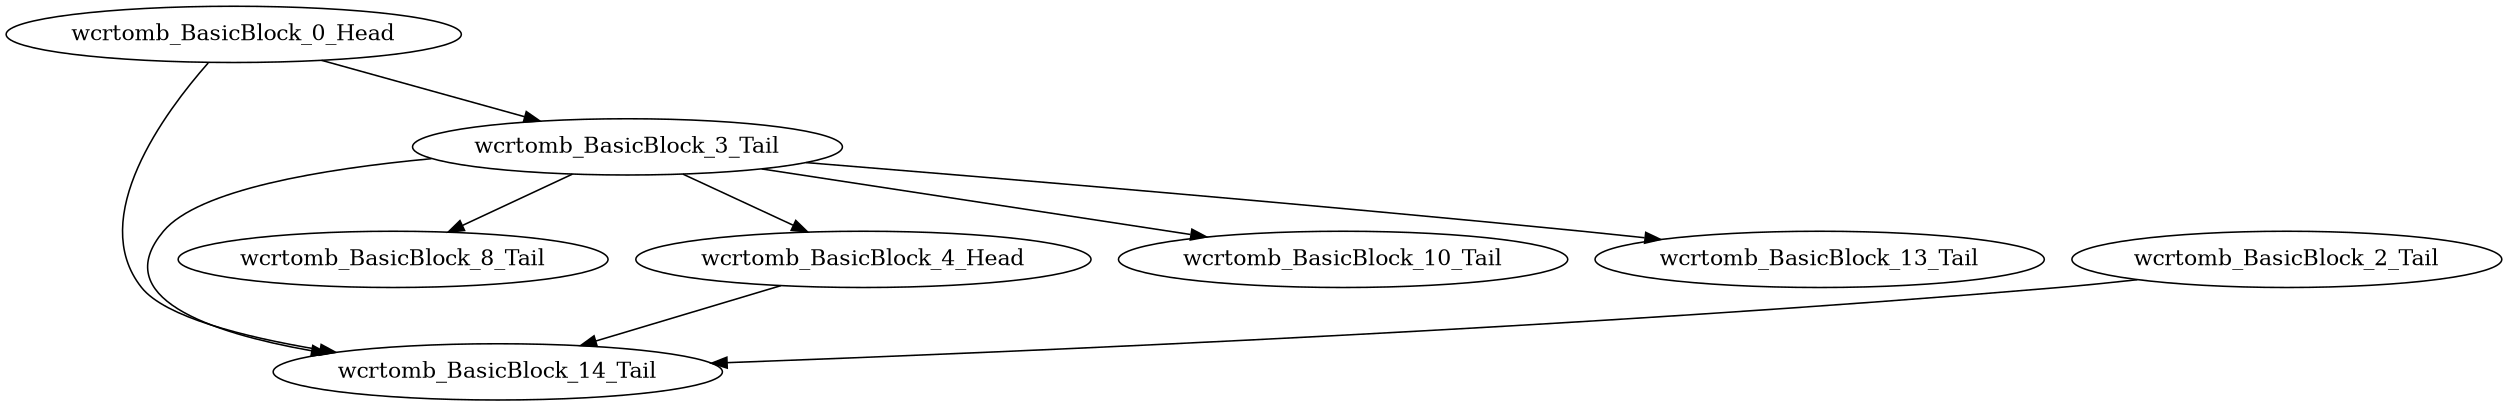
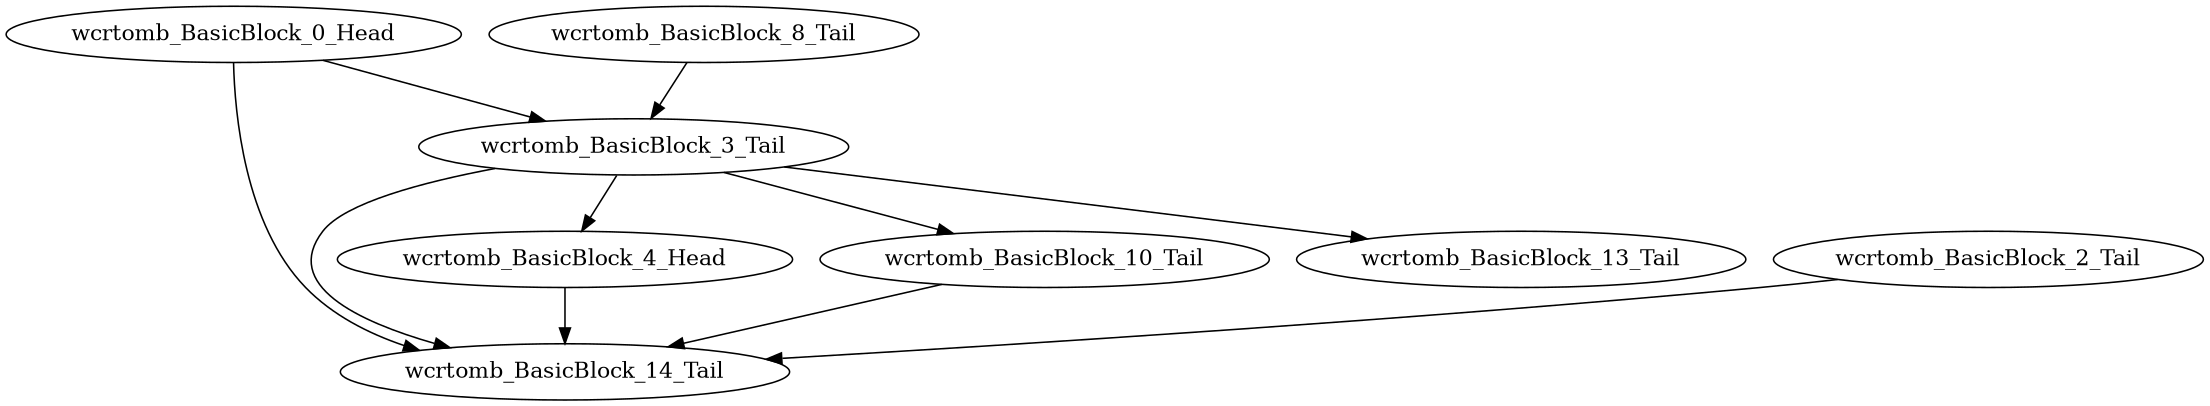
  digraph {
    wcrtomb_BasicBlock_0_Head
    wcrtomb_BasicBlock_14_Tail
    wcrtomb_BasicBlock_3_Tail
    wcrtomb_BasicBlock_8_Tail
    wcrtomb_BasicBlock_4_Head
    wcrtomb_BasicBlock_10_Tail
    wcrtomb_BasicBlock_13_Tail
    wcrtomb_BasicBlock_2_Tail
    wcrtomb_BasicBlock_0_Head -> wcrtomb_BasicBlock_14_Tail
    wcrtomb_BasicBlock_0_Head -> wcrtomb_BasicBlock_3_Tail
    wcrtomb_BasicBlock_3_Tail -> wcrtomb_BasicBlock_14_Tail
-   wcrtomb_BasicBlock_3_Tail -> wcrtomb_BasicBlock_8_Tail
+   wcrtomb_BasicBlock_8_Tail -> wcrtomb_BasicBlock_3_Tail
    wcrtomb_BasicBlock_3_Tail -> wcrtomb_BasicBlock_4_Head
    wcrtomb_BasicBlock_3_Tail -> wcrtomb_BasicBlock_10_Tail
    wcrtomb_BasicBlock_3_Tail -> wcrtomb_BasicBlock_13_Tail
    wcrtomb_BasicBlock_4_Head -> wcrtomb_BasicBlock_14_Tail
+   wcrtomb_BasicBlock_10_Tail -> wcrtomb_BasicBlock_14_Tail
    wcrtomb_BasicBlock_2_Tail -> wcrtomb_BasicBlock_14_Tail
  }
